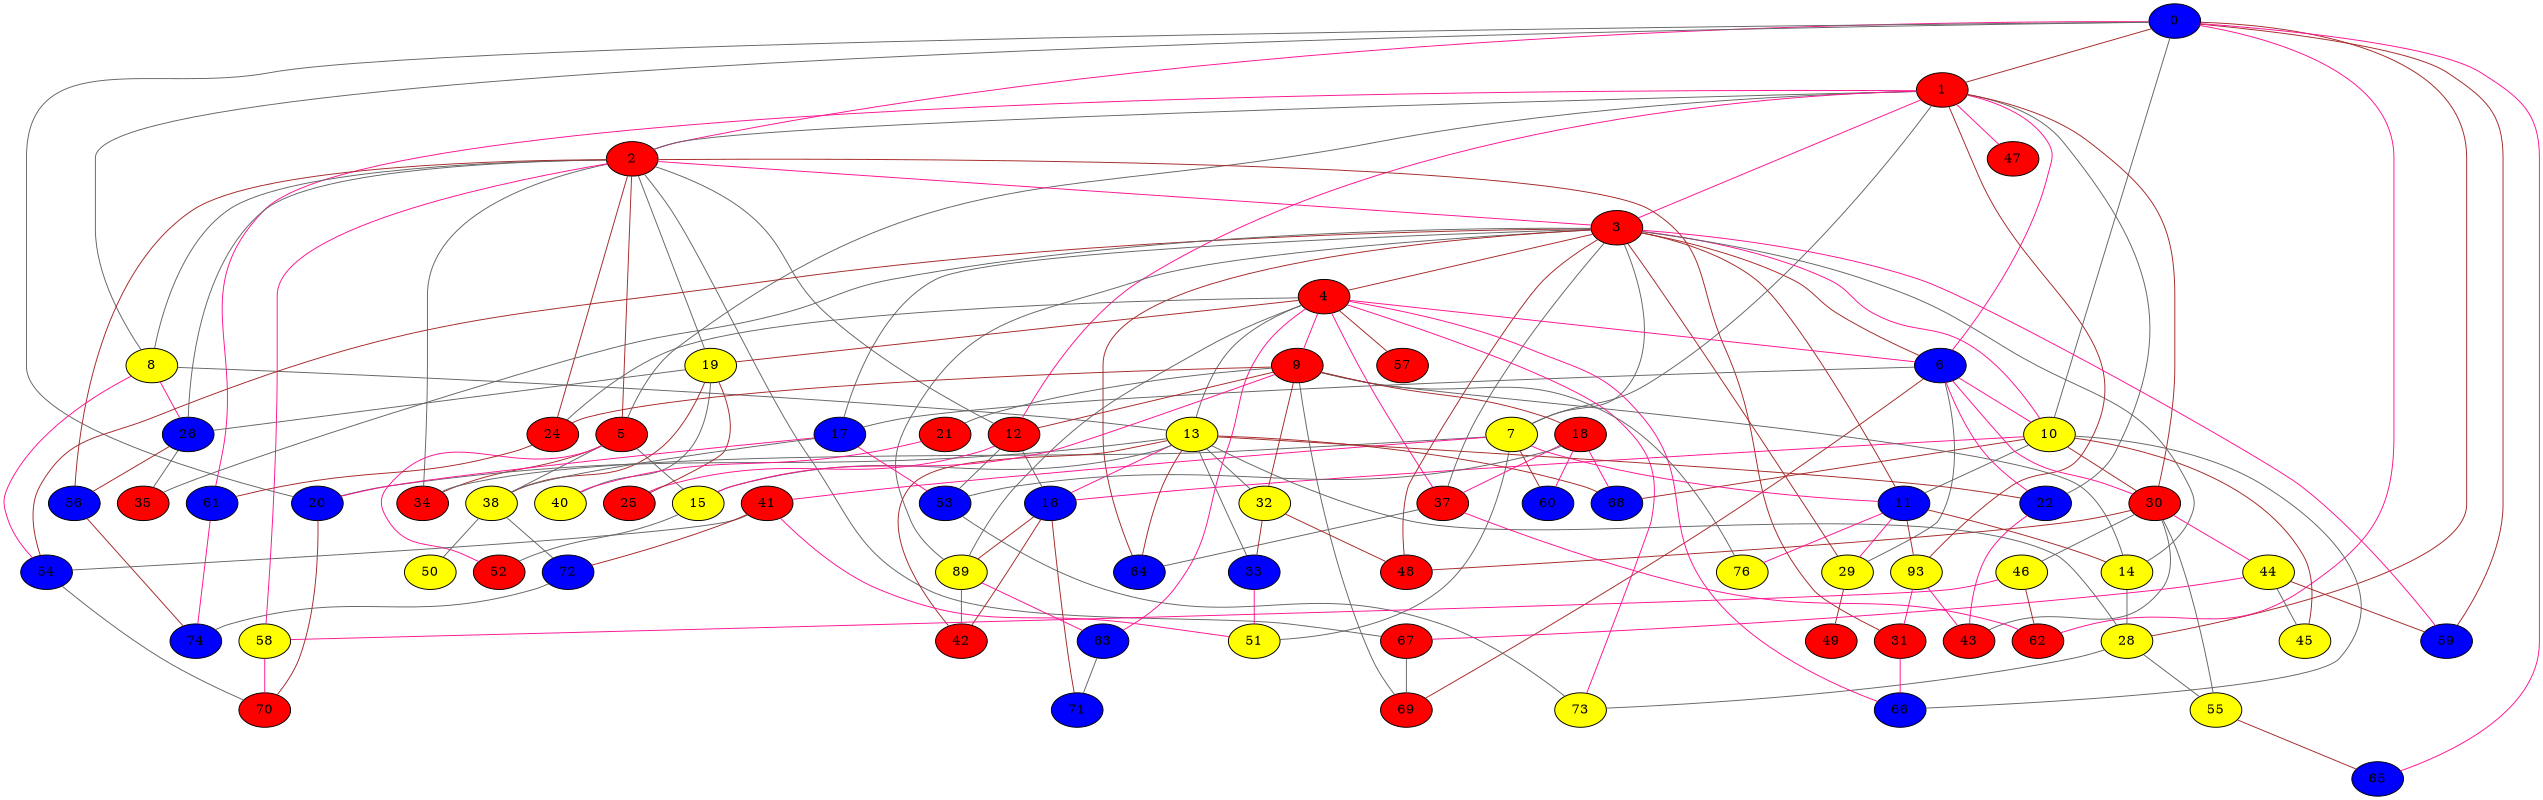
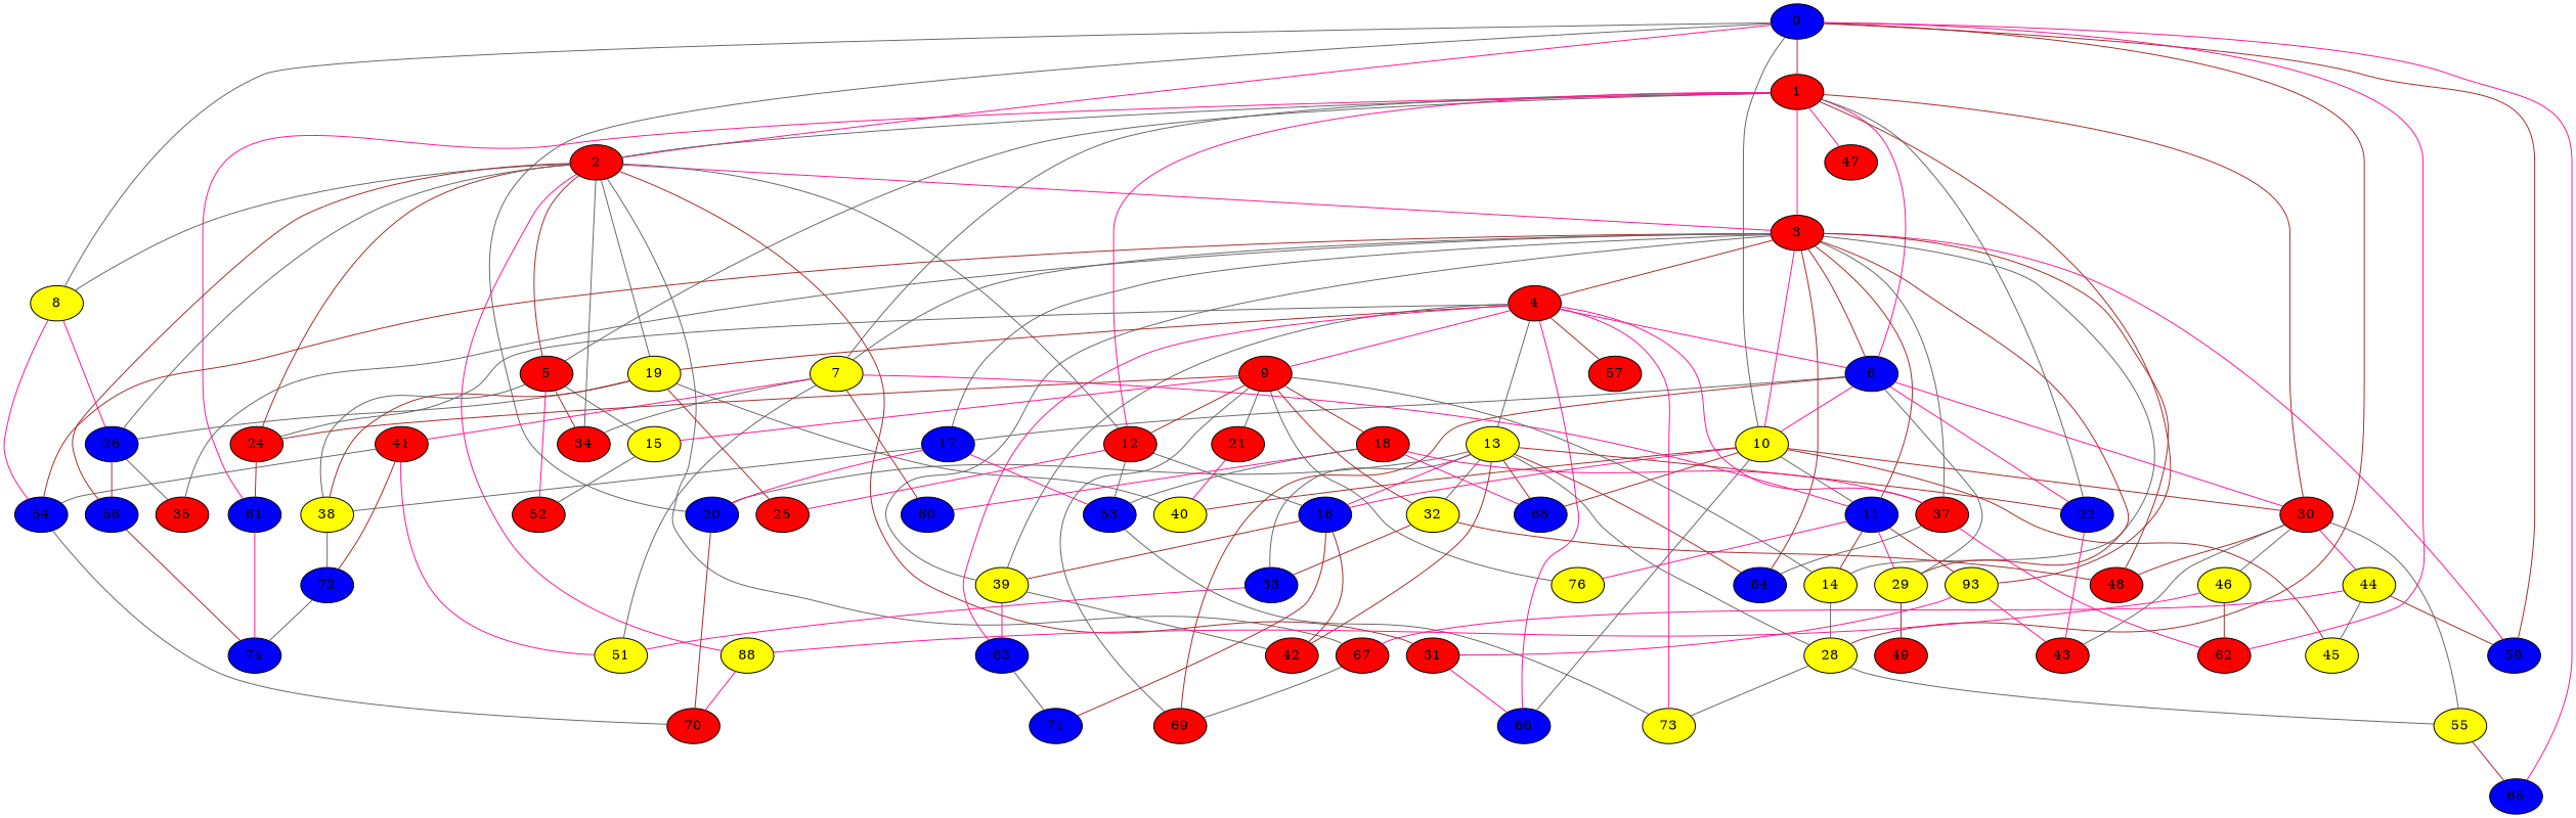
  graph {
    node [fillcolor=red style=filled]
    edge [color=gray40]
    0 [fillcolor=blue]
    1
    2
    8 [fillcolor=yellow]
    10 [fillcolor=yellow]
    20 [fillcolor=blue]
    28 [fillcolor=yellow]
    59 [fillcolor=blue]
    62
    65 [fillcolor=blue]
    3
    5
    6 [fillcolor=blue]
    7 [fillcolor=yellow]
    12
    22 [fillcolor=blue]
    n17 [fillcolor=yellow label=93]
    30
    47
    61 [fillcolor=blue]
    19 [fillcolor=yellow]
    24
    26 [fillcolor=blue]
    31
    34
    56 [fillcolor=blue]
-   58 [fillcolor=yellow]
+   58 [fillcolor=yellow label=88]
    67
    54 [fillcolor=blue]
    13 [fillcolor=yellow]
    11 [fillcolor=blue]
    66 [fillcolor=blue]
    16 [fillcolor=blue]
    40 [fillcolor=yellow]
    68 [fillcolor=blue]
    45 [fillcolor=yellow]
    70
    73 [fillcolor=yellow]
    55 [fillcolor=yellow]
    4
    14 [fillcolor=yellow]
    17 [fillcolor=blue]
    29 [fillcolor=yellow]
    35
    37
-   39 [fillcolor=yellow label=89]
+   39 [fillcolor=yellow]
    48
    64 [fillcolor=blue]
    15 [fillcolor=yellow]
    38 [fillcolor=yellow]
    52
    69
    41
    51 [fillcolor=yellow]
    60 [fillcolor=blue]
    25
    53 [fillcolor=blue]
    43
    44 [fillcolor=yellow]
    46 [fillcolor=yellow]
    74 [fillcolor=blue]
    9
    57
    63 [fillcolor=blue]
    n65 [fillcolor=yellow label=76]
    49
    42
    18
    21
    32 [fillcolor=yellow]
    33 [fillcolor=blue]
    71 [fillcolor=blue]
-   50 [fillcolor=yellow]
    72 [fillcolor=blue]
    0 -- 1 [color=brown]
    0 -- 2 [color=deeppink]
    0 -- 8
    0 -- 10
    0 -- 20
    0 -- 28 [color=brown]
    0 -- 59 [color=brown]
    0 -- 62 [color=deeppink]
    0 -- 65 [color=deeppink]
    1 -- 2
    1 -- 3 [color=deeppink]
    1 -- 5
    1 -- 6 [color=deeppink]
    1 -- 7
    1 -- 12 [color=deeppink]
    1 -- 22
    1 -- n17 [color=brown]
    1 -- 30 [color=brown]
    1 -- 47 [color=deeppink]
    1 -- 61 [color=deeppink]
    2 -- 8
    2 -- 3 [color=deeppink]
    2 -- 5 [color=brown]
    2 -- 12
    2 -- 19
    2 -- 24 [color=brown]
    2 -- 26
    2 -- 31 [color=brown]
    2 -- 34
    2 -- 56 [color=brown]
    2 -- 58 [color=deeppink]
    2 -- 67
    8 -- 26 [color=deeppink]
    8 -- 54 [color=deeppink]
-   8 -- 13
    10 -- 30 [color=brown]
    10 -- 11
    10 -- 66
    10 -- 16 [color=deeppink]
+   10 -- 40 [color=brown]
    10 -- 68 [color=brown]
    10 -- 45 [color=brown]
    20 -- 70 [color=brown]
    28 -- 73
    28 -- 55
    3 -- 10 [color=deeppink]
    3 -- 59 [color=deeppink]
    3 -- 6 [color=brown]
    3 -- 7
    3 -- 54 [color=brown]
    3 -- 11 [color=brown]
    3 -- 4 [color=brown]
    3 -- 14
    3 -- 17
    3 -- 29 [color=brown]
    3 -- 35
    3 -- 37
    3 -- 39
    3 -- 48 [color=brown]
    3 -- 64 [color=brown]
    5 -- 34 [color=brown]
    5 -- 15
    5 -- 38
    5 -- 52 [color=deeppink]
    6 -- 10 [color=deeppink]
    6 -- 22 [color=deeppink]
    6 -- 30 [color=deeppink]
    6 -- 17
    6 -- 29
    6 -- 69 [color=brown]
    7 -- 34
    7 -- 11 [color=deeppink]
    7 -- 41 [color=deeppink]
    7 -- 51
    7 -- 60 [color=brown]
    12 -- 16
    12 -- 25 [color=deeppink]
    12 -- 53
    22 -- 43 [color=deeppink]
    n17 -- 31 [color=deeppink]
    n17 -- 43 [color=deeppink]
    30 -- 55
    30 -- 48 [color=brown]
    30 -- 43
    30 -- 44 [color=deeppink]
    30 -- 46
    61 -- 74 [color=deeppink]
    19 -- 26
    19 -- 40
    19 -- 38 [color=brown]
    19 -- 25 [color=brown]
    24 -- 61 [color=brown]
    26 -- 56 [color=brown]
    26 -- 35
    31 -- 66 [color=deeppink]
    56 -- 74 [color=brown]
    58 -- 70 [color=deeppink]
    67 -- 69
    54 -- 70
    13 -- 20
    13 -- 28
    13 -- 22 [color=brown]
    13 -- 16 [color=deeppink]
    13 -- 68 [color=brown]
    13 -- 64 [color=brown]
-   13 -- 15
    13 -- 42 [color=brown]
    13 -- 32
    13 -- 33
    11 -- n17 [color=brown]
    11 -- 14 [color=brown]
    11 -- 29 [color=deeppink]
    11 -- n65 [color=deeppink]
    16 -- 39 [color=brown]
    16 -- 42 [color=brown]
    16 -- 71 [color=brown]
    55 -- 65 [color=brown]
    4 -- 6 [color=deeppink]
    4 -- 19 [color=brown]
    4 -- 24
    4 -- 13
    4 -- 66 [color=deeppink]
    4 -- 73 [color=deeppink]
    4 -- 37 [color=deeppink]
    4 -- 39
    4 -- 9 [color=deeppink]
    4 -- 57 [color=brown]
    4 -- 63 [color=deeppink]
    14 -- 28
    17 -- 20 [color=deeppink]
    17 -- 38
    17 -- 53 [color=deeppink]
    29 -- 49 [color=brown]
    37 -- 62 [color=deeppink]
    37 -- 64
    39 -- 63 [color=deeppink]
    39 -- 42
    15 -- 52
-   38 -- 50
    38 -- 72
    41 -- 54
    41 -- 51 [color=deeppink]
    41 -- 72 [color=brown]
    53 -- 73
    44 -- 59 [color=brown]
    44 -- 67 [color=deeppink]
    44 -- 45
    46 -- 62 [color=brown]
    46 -- 58 [color=deeppink]
    9 -- 12 [color=brown]
    9 -- 24 [color=brown]
    9 -- 14
    9 -- 15 [color=deeppink]
    9 -- 69
    9 -- n65
    9 -- 18 [color=brown]
    9 -- 21
    9 -- 32 [color=brown]
    63 -- 71
    18 -- 68 [color=deeppink]
    18 -- 37 [color=deeppink]
    18 -- 60 [color=deeppink]
    18 -- 53
    21 -- 40 [color=deeppink]
    32 -- 48 [color=brown]
    32 -- 33 [color=brown]
    33 -- 51 [color=deeppink]
    72 -- 74
  }
